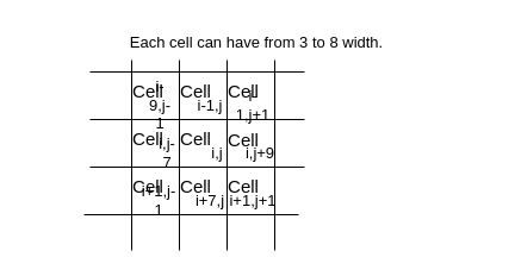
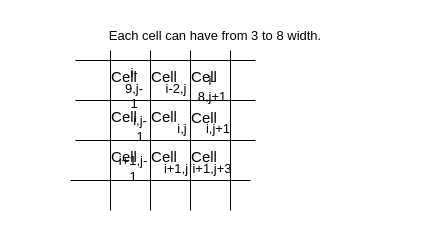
  <mxCell id="0" />
  <mxCell id="1" parent="0" />
  <mxCell id="2" value="" style="endArrow=none;html=1;rounded=0;" edge="1" parent="1"><mxGeometry width="50" height="50" relative="1" as="geometry"><mxPoint x="110" y="210" as="sourcePoint" /><mxPoint x="110" y="50" as="targetPoint" /></mxGeometry></mxCell>
  <mxCell id="3" value="" style="endArrow=none;html=1;rounded=0;" edge="1" parent="1"><mxGeometry width="50" height="50" relative="1" as="geometry"><mxPoint x="150" y="210" as="sourcePoint" /><mxPoint x="150" y="50" as="targetPoint" /></mxGeometry></mxCell>
  <mxCell id="4" value="" style="endArrow=none;html=1;rounded=0;" edge="1" parent="1"><mxGeometry width="50" height="50" relative="1" as="geometry"><mxPoint x="190" y="210" as="sourcePoint" /><mxPoint x="190" y="50" as="targetPoint" /></mxGeometry></mxCell>
  <mxCell id="5" value="" style="endArrow=none;html=1;rounded=0;" edge="1" parent="1"><mxGeometry width="50" height="50" relative="1" as="geometry"><mxPoint x="230" y="210" as="sourcePoint" /><mxPoint x="230" y="50" as="targetPoint" /></mxGeometry></mxCell>
  <mxCell id="6" value="" style="endArrow=none;html=1;rounded=0;" edge="1" parent="1"><mxGeometry width="50" height="50" relative="1" as="geometry"><mxPoint x="255" y="60" as="sourcePoint" /><mxPoint x="75" y="60" as="targetPoint" /></mxGeometry></mxCell>
  <mxCell id="7" value="" style="endArrow=none;html=1;rounded=0;" edge="1" parent="1"><mxGeometry width="50" height="50" relative="1" as="geometry"><mxPoint x="255" y="100" as="sourcePoint" /><mxPoint x="75" y="100" as="targetPoint" /></mxGeometry></mxCell>
  <mxCell id="8" value="" style="endArrow=none;html=1;rounded=0;" edge="1" parent="1"><mxGeometry width="50" height="50" relative="1" as="geometry"><mxPoint x="255" y="140" as="sourcePoint" /><mxPoint x="75" y="140" as="targetPoint" /></mxGeometry></mxCell>
  <mxCell id="9" value="" style="endArrow=none;html=1;rounded=0;" edge="1" parent="1"><mxGeometry width="50" height="50" relative="1" as="geometry"><mxPoint x="250" y="180" as="sourcePoint" /><mxPoint x="70" y="180" as="targetPoint" /></mxGeometry></mxCell>
  <mxCell id="10" value="Cell" style="text;html=1;strokeColor=none;fillColor=none;align=center;verticalAlign=middle;whiteSpace=wrap;rounded=0;fontSize=15;" vertex="1" parent="1"><mxGeometry x="149" y="106" width="30" height="20" as="geometry" /></mxCell>
  <mxCell id="11" value="i,j" style="text;html=1;strokeColor=none;fillColor=none;align=center;verticalAlign=middle;whiteSpace=wrap;rounded=0;fontSize=13;" vertex="1" parent="1"><mxGeometry x="172" y="117" width="20" height="22" as="geometry" /></mxCell>
  <mxCell id="12" value="Cell" style="text;html=1;strokeColor=none;fillColor=none;align=center;verticalAlign=middle;whiteSpace=wrap;rounded=0;fontSize=15;" vertex="1" parent="1"><mxGeometry x="189" y="107" width="30" height="20" as="geometry" /></mxCell>
- <mxCell id="13" value="i,j+9" style="text;html=1;strokeColor=none;fillColor=none;align=center;verticalAlign=middle;whiteSpace=wrap;rounded=0;fontSize=13;" vertex="1" parent="1"><mxGeometry x="208" y="117" width="20" height="22" as="geometry" /></mxCell>
+ <mxCell id="13" value="i,j+1" style="text;html=1;strokeColor=none;fillColor=none;align=center;verticalAlign=middle;whiteSpace=wrap;rounded=0;fontSize=13;" vertex="1" parent="1"><mxGeometry x="208" y="117" width="20" height="22" as="geometry" /></mxCell>
  <mxCell id="14" value="Cell" style="text;html=1;strokeColor=none;fillColor=none;align=center;verticalAlign=middle;whiteSpace=wrap;rounded=0;fontSize=15;" vertex="1" parent="1"><mxGeometry x="149" y="146" width="30" height="20" as="geometry" /></mxCell>
- <mxCell id="15" value="i+7,j" style="text;html=1;strokeColor=none;fillColor=none;align=center;verticalAlign=middle;whiteSpace=wrap;rounded=0;fontSize=13;" vertex="1" parent="1"><mxGeometry x="166" y="157" width="20" height="22" as="geometry" /></mxCell>
+ <mxCell id="15" value="i+1,j" style="text;html=1;strokeColor=none;fillColor=none;align=center;verticalAlign=middle;whiteSpace=wrap;rounded=0;fontSize=13;" vertex="1" parent="1"><mxGeometry x="166" y="157" width="20" height="22" as="geometry" /></mxCell>
  <mxCell id="16" value="Cell" style="text;html=1;strokeColor=none;fillColor=none;align=center;verticalAlign=middle;whiteSpace=wrap;rounded=0;fontSize=15;" vertex="1" parent="1"><mxGeometry x="189" y="146" width="30" height="20" as="geometry" /></mxCell>
- <mxCell id="17" value="i+1,j+1" style="text;html=1;strokeColor=none;fillColor=none;align=center;verticalAlign=middle;whiteSpace=wrap;rounded=0;fontSize=13;" vertex="1" parent="1"><mxGeometry x="202" y="157" width="20" height="22" as="geometry" /></mxCell>
+ <mxCell id="17" value="i+1,j+3" style="text;html=1;strokeColor=none;fillColor=none;align=center;verticalAlign=middle;whiteSpace=wrap;rounded=0;fontSize=13;" vertex="1" parent="1"><mxGeometry x="202" y="157" width="20" height="22" as="geometry" /></mxCell>
  <mxCell id="18" value="Cell" style="text;html=1;strokeColor=none;fillColor=none;align=center;verticalAlign=middle;whiteSpace=wrap;rounded=0;fontSize=15;" vertex="1" parent="1"><mxGeometry x="189" y="66" width="30" height="20" as="geometry" /></mxCell>
- <mxCell id="19" value="i-1,j+1" style="text;html=1;strokeColor=none;fillColor=none;align=center;verticalAlign=middle;whiteSpace=wrap;rounded=0;fontSize=13;" vertex="1" parent="1"><mxGeometry x="202" y="77" width="20" height="22" as="geometry" /></mxCell>
+ <mxCell id="19" value="i-8,j+1" style="text;html=1;strokeColor=none;fillColor=none;align=center;verticalAlign=middle;whiteSpace=wrap;rounded=0;fontSize=13;" vertex="1" parent="1"><mxGeometry x="202" y="77" width="20" height="22" as="geometry" /></mxCell>
  <mxCell id="20" value="Cell" style="text;html=1;strokeColor=none;fillColor=none;align=center;verticalAlign=middle;whiteSpace=wrap;rounded=0;fontSize=15;" vertex="1" parent="1"><mxGeometry x="109" y="146" width="30" height="20" as="geometry" /></mxCell>
  <mxCell id="21" value="i+1,j-1" style="text;html=1;strokeColor=none;fillColor=none;align=center;verticalAlign=middle;whiteSpace=wrap;rounded=0;fontSize=13;" vertex="1" parent="1"><mxGeometry x="123" y="157" width="20" height="22" as="geometry" /></mxCell>
  <mxCell id="22" value="Cell" style="text;html=1;strokeColor=none;fillColor=none;align=center;verticalAlign=middle;whiteSpace=wrap;rounded=0;fontSize=15;" vertex="1" parent="1"><mxGeometry x="109" y="106" width="30" height="20" as="geometry" /></mxCell>
- <mxCell id="23" value="i,j-7" style="text;html=1;strokeColor=none;fillColor=none;align=center;verticalAlign=middle;whiteSpace=wrap;rounded=0;fontSize=13;" vertex="1" parent="1"><mxGeometry x="130" y="117" width="20" height="22" as="geometry" /></mxCell>
+ <mxCell id="23" value="i,j-1" style="text;html=1;strokeColor=none;fillColor=none;align=center;verticalAlign=middle;whiteSpace=wrap;rounded=0;fontSize=13;" vertex="1" parent="1"><mxGeometry x="130" y="117" width="20" height="22" as="geometry" /></mxCell>
  <mxCell id="24" value="Cell" style="text;html=1;strokeColor=none;fillColor=none;align=center;verticalAlign=middle;whiteSpace=wrap;rounded=0;fontSize=15;" vertex="1" parent="1"><mxGeometry x="149" y="66" width="30" height="20" as="geometry" /></mxCell>
- <mxCell id="25" value="&lt;div&gt;i-1,j&lt;/div&gt;" style="text;html=1;strokeColor=none;fillColor=none;align=center;verticalAlign=middle;whiteSpace=wrap;rounded=0;fontSize=13;" vertex="1" parent="1"><mxGeometry x="160" y="77" width="32" height="22" as="geometry" /></mxCell>
+ <mxCell id="25" value="&lt;div&gt;i-2,j&lt;/div&gt;" style="text;html=1;strokeColor=none;fillColor=none;align=center;verticalAlign=middle;whiteSpace=wrap;rounded=0;fontSize=13;" vertex="1" parent="1"><mxGeometry x="160" y="77" width="32" height="22" as="geometry" /></mxCell>
  <mxCell id="26" value="Cell" style="text;html=1;strokeColor=none;fillColor=none;align=center;verticalAlign=middle;whiteSpace=wrap;rounded=0;fontSize=15;" vertex="1" parent="1"><mxGeometry x="109" y="66" width="30" height="20" as="geometry" /></mxCell>
  <mxCell id="27" value="i-9,j-1" style="text;html=1;strokeColor=none;fillColor=none;align=center;verticalAlign=middle;whiteSpace=wrap;rounded=0;fontSize=13;" vertex="1" parent="1"><mxGeometry x="124" y="77" width="20" height="22" as="geometry" /></mxCell>
  <mxCell id="28" value="Each cell can have from 3 to 8 width." style="text;html=1;strokeColor=none;fillColor=none;align=center;verticalAlign=middle;whiteSpace=wrap;rounded=0;fontSize=13;" vertex="1" parent="1"><mxGeometry x="20" y="20" width="390" height="30" as="geometry" /></mxCell>
